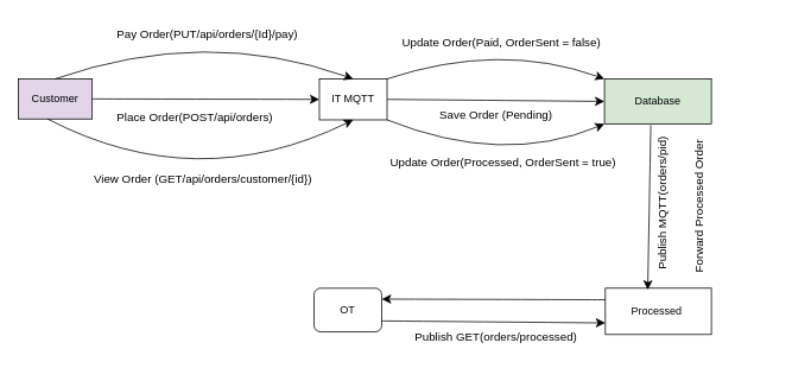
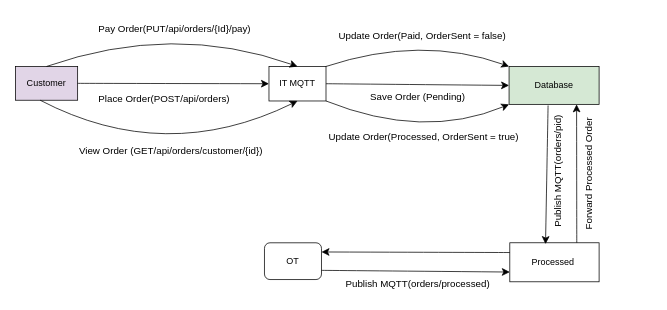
  <mxCell id="0" />
  <mxCell id="1" parent="0" />
  <mxCell id="2" value="Customer" style="rounded=0;whiteSpace=wrap;html=1;fillColor=#e1d5e7;" vertex="1" parent="1"><mxGeometry x="20" y="88" width="83" height="45" as="geometry" /></mxCell>
  <mxCell id="3" value="IT MQTT" style="rounded=0;whiteSpace=wrap;html=1;" vertex="1" parent="1"><mxGeometry x="358" y="88" width="76" height="46" as="geometry" /></mxCell>
  <mxCell id="4" value="&lt;font style=&quot;font-size: 13px;&quot;&gt;Place Order(POST/api/orders)&lt;/font&gt;" style="text;html=1;align=center;verticalAlign=middle;resizable=0;points=[];autosize=1;strokeColor=none;fillColor=none;fontSize=16;rotation=0;" vertex="1" parent="1"><mxGeometry x="121.5" y="114" width="193" height="31" as="geometry" /></mxCell>
  <mxCell id="5" value="Database" style="rounded=0;whiteSpace=wrap;html=1;fillColor=#d5e8d4;" vertex="1" parent="1"><mxGeometry x="678" y="88" width="120" height="50.5" as="geometry" /></mxCell>
  <mxCell id="6" value="&lt;font style=&quot;font-size: 13px;&quot;&gt;Pay Order(PUT/api/orders/{Id}/pay)&lt;/font&gt;" style="text;html=1;align=center;verticalAlign=middle;resizable=0;points=[];autosize=1;strokeColor=none;fillColor=none;fontSize=16;rotation=0;" vertex="1" parent="1"><mxGeometry x="121.5" y="20" width="221" height="31" as="geometry" /></mxCell>
  <mxCell id="7" value="Save Order (Pending)" style="text;html=1;align=center;verticalAlign=middle;resizable=0;points=[];autosize=1;strokeColor=none;fillColor=none;fontSize=13;rotation=0;" vertex="1" parent="1"><mxGeometry x="484" y="114" width="144" height="28" as="geometry" /></mxCell>
  <mxCell id="8" value="Update Order(Paid, OrderSent = false)" style="text;html=1;align=center;verticalAlign=middle;resizable=0;points=[];autosize=1;strokeColor=none;fillColor=none;fontSize=13;rotation=0;" vertex="1" parent="1"><mxGeometry x="441" y="33" width="241" height="28" as="geometry" /></mxCell>
  <mxCell id="9" value="Update Order(Processed, OrderSent = true)" style="text;html=1;align=center;verticalAlign=middle;resizable=0;points=[];autosize=1;strokeColor=none;fillColor=none;fontSize=13;rotation=0;" vertex="1" parent="1"><mxGeometry x="428" y="168" width="271" height="28" as="geometry" /></mxCell>
  <mxCell id="10" value="Processed&amp;nbsp;" style="rounded=0;whiteSpace=wrap;html=1;" vertex="1" parent="1"><mxGeometry x="679" y="323" width="119" height="52" as="geometry" /></mxCell>
  <mxCell id="11" value="" style="endArrow=classic;html=1;rounded=0;fontSize=12;startSize=8;endSize=8;curved=1;entryX=0;entryY=0.5;entryDx=0;entryDy=0;exitX=1;exitY=0.5;exitDx=0;exitDy=0;" edge="1" parent="1" source="3" target="5"><mxGeometry width="50" height="50" relative="1" as="geometry"><mxPoint x="316" y="564" as="sourcePoint" /><mxPoint x="416" y="311" as="targetPoint" /></mxGeometry></mxCell>
  <mxCell id="12" value="Publish MQTT(orders/pid)" style="text;html=1;align=center;verticalAlign=middle;resizable=0;points=[];autosize=1;strokeColor=none;fillColor=none;fontSize=13;rotation=-90;" vertex="1" parent="1"><mxGeometry x="659" y="214" width="168" height="28" as="geometry" /></mxCell>
  <mxCell id="13" value="&lt;font style=&quot;font-size: 13px;&quot;&gt;Forward Processed Order&lt;/font&gt;" style="text;html=1;align=center;verticalAlign=middle;resizable=0;points=[];autosize=1;strokeColor=none;fillColor=none;fontSize=16;rotation=-90;" vertex="1" parent="1"><mxGeometry x="699" y="216" width="168" height="31" as="geometry" /></mxCell>
  <mxCell id="14" value="OT" style="whiteSpace=wrap;html=1;rounded=1;" vertex="1" parent="1"><mxGeometry x="352" y="323" width="76" height="49" as="geometry" /></mxCell>
  <mxCell id="15" value="" style="endArrow=classic;html=1;rounded=0;fontSize=12;startSize=8;endSize=8;curved=1;exitX=1;exitY=0.5;exitDx=0;exitDy=0;entryX=0;entryY=0.5;entryDx=0;entryDy=0;" edge="1" parent="1" source="2" target="3"><mxGeometry width="50" height="50" relative="1" as="geometry"><mxPoint x="366" y="266" as="sourcePoint" /><mxPoint x="416" y="216" as="targetPoint" /></mxGeometry></mxCell>
  <mxCell id="16" value="" style="endArrow=classic;html=1;rounded=0;fontSize=12;startSize=8;endSize=8;curved=1;exitX=0.5;exitY=0;exitDx=0;exitDy=0;entryX=0.5;entryY=0;entryDx=0;entryDy=0;" edge="1" parent="1" source="2" target="3"><mxGeometry width="50" height="50" relative="1" as="geometry"><mxPoint x="366" y="266" as="sourcePoint" /><mxPoint x="416" y="216" as="targetPoint" /><Array as="points"><mxPoint x="230" y="29" /></Array></mxGeometry></mxCell>
  <mxCell id="17" value="&lt;font style=&quot;font-size: 13px;&quot;&gt;View Order (GET/api/orders/customer/{id})&lt;/font&gt;" style="text;html=1;align=center;verticalAlign=middle;resizable=0;points=[];autosize=1;strokeColor=none;fillColor=none;fontSize=16;rotation=0;" vertex="1" parent="1"><mxGeometry x="95" y="183" width="263" height="31" as="geometry" /></mxCell>
  <mxCell id="18" value="" style="endArrow=classic;html=1;rounded=0;fontSize=12;startSize=8;endSize=8;curved=1;exitX=0.398;exitY=1;exitDx=0;exitDy=0;exitPerimeter=0;entryX=0.5;entryY=1;entryDx=0;entryDy=0;" edge="1" parent="1" source="2" target="3"><mxGeometry width="50" height="50" relative="1" as="geometry"><mxPoint x="366" y="266" as="sourcePoint" /><mxPoint x="416" y="216" as="targetPoint" /><Array as="points"><mxPoint x="220" y="220" /></Array></mxGeometry></mxCell>
  <mxCell id="19" value="" style="endArrow=classic;html=1;rounded=0;fontSize=12;startSize=8;endSize=8;curved=1;exitX=1;exitY=0;exitDx=0;exitDy=0;entryX=0;entryY=0;entryDx=0;entryDy=0;" edge="1" parent="1" source="3" target="5"><mxGeometry width="50" height="50" relative="1" as="geometry"><mxPoint x="366" y="294" as="sourcePoint" /><mxPoint x="416" y="244" as="targetPoint" /><Array as="points"><mxPoint x="561" y="46" /></Array></mxGeometry></mxCell>
  <mxCell id="20" value="" style="endArrow=classic;html=1;rounded=0;fontSize=12;startSize=8;endSize=8;curved=1;exitX=1;exitY=1;exitDx=0;exitDy=0;entryX=0;entryY=1;entryDx=0;entryDy=0;" edge="1" parent="1" source="3" target="5"><mxGeometry width="50" height="50" relative="1" as="geometry"><mxPoint x="366" y="294" as="sourcePoint" /><mxPoint x="416" y="244" as="targetPoint" /><Array as="points"><mxPoint x="564" y="186" /></Array></mxGeometry></mxCell>
  <mxCell id="21" value="" style="endArrow=classic;html=1;rounded=0;fontSize=12;startSize=8;endSize=8;curved=1;entryX=0.4;entryY=0.033;entryDx=0;entryDy=0;entryPerimeter=0;" edge="1" parent="1" target="10"><mxGeometry width="50" height="50" relative="1" as="geometry"><mxPoint x="730" y="140" as="sourcePoint" /><mxPoint x="416" y="311" as="targetPoint" /></mxGeometry></mxCell>
+ <mxCell id="22" value="" style="endArrow=classic;html=1;rounded=0;fontSize=12;startSize=8;endSize=8;curved=1;exitX=0.75;exitY=0;exitDx=0;exitDy=0;entryX=0.75;entryY=1;entryDx=0;entryDy=0;" edge="1" parent="1" source="10" target="5"><mxGeometry width="50" height="50" relative="1" as="geometry"><mxPoint x="366" y="361" as="sourcePoint" /><mxPoint x="416" y="311" as="targetPoint" /></mxGeometry></mxCell>
  <mxCell id="23" value="" style="endArrow=classic;html=1;rounded=0;fontSize=12;startSize=8;endSize=8;curved=1;exitX=0;exitY=0.25;exitDx=0;exitDy=0;entryX=1;entryY=0.25;entryDx=0;entryDy=0;" edge="1" parent="1" source="10" target="14"><mxGeometry width="50" height="50" relative="1" as="geometry"><mxPoint x="366" y="361" as="sourcePoint" /><mxPoint x="416" y="311" as="targetPoint" /></mxGeometry></mxCell>
  <mxCell id="24" value="" style="endArrow=classic;html=1;rounded=0;fontSize=12;startSize=8;endSize=8;curved=1;exitX=1;exitY=0.75;exitDx=0;exitDy=0;entryX=0;entryY=0.75;entryDx=0;entryDy=0;" edge="1" parent="1" source="14" target="10"><mxGeometry width="50" height="50" relative="1" as="geometry"><mxPoint x="366" y="361" as="sourcePoint" /><mxPoint x="416" y="311" as="targetPoint" /></mxGeometry></mxCell>
- <mxCell id="25" value="Publish GET(orders/processed)" style="text;html=1;align=center;verticalAlign=middle;resizable=0;points=[];autosize=1;strokeColor=none;fillColor=none;fontSize=13;" vertex="1" parent="1"><mxGeometry x="451" y="363" width="210" height="28" as="geometry" /></mxCell>
+ <mxCell id="25" value="Publish MQTT(orders/processed)" style="text;html=1;align=center;verticalAlign=middle;resizable=0;points=[];autosize=1;strokeColor=none;fillColor=none;fontSize=13;" vertex="1" parent="1"><mxGeometry x="451" y="363" width="210" height="28" as="geometry" /></mxCell>
